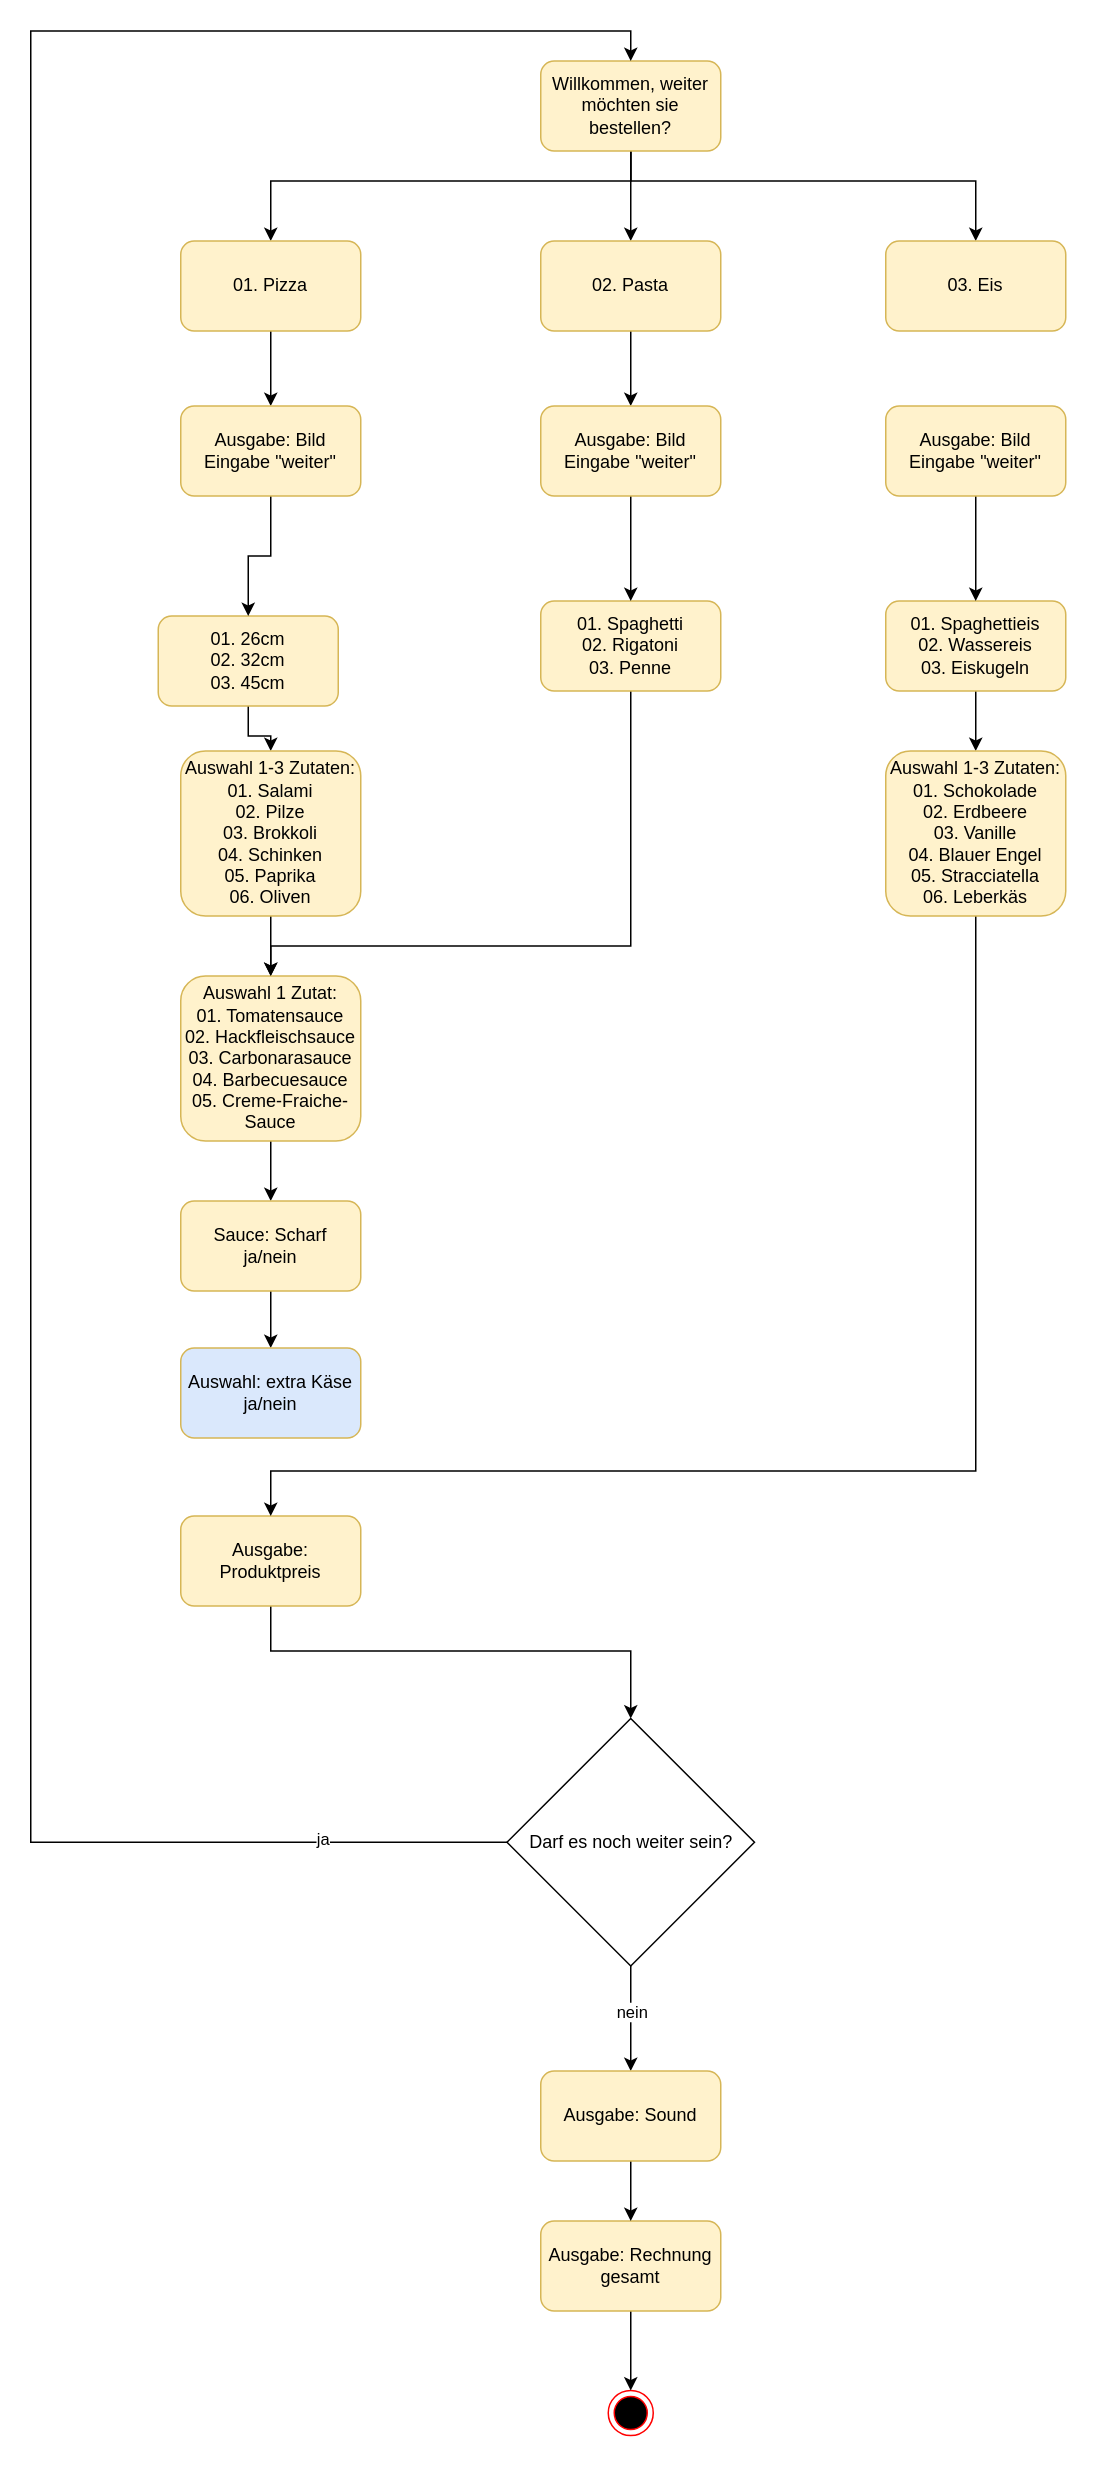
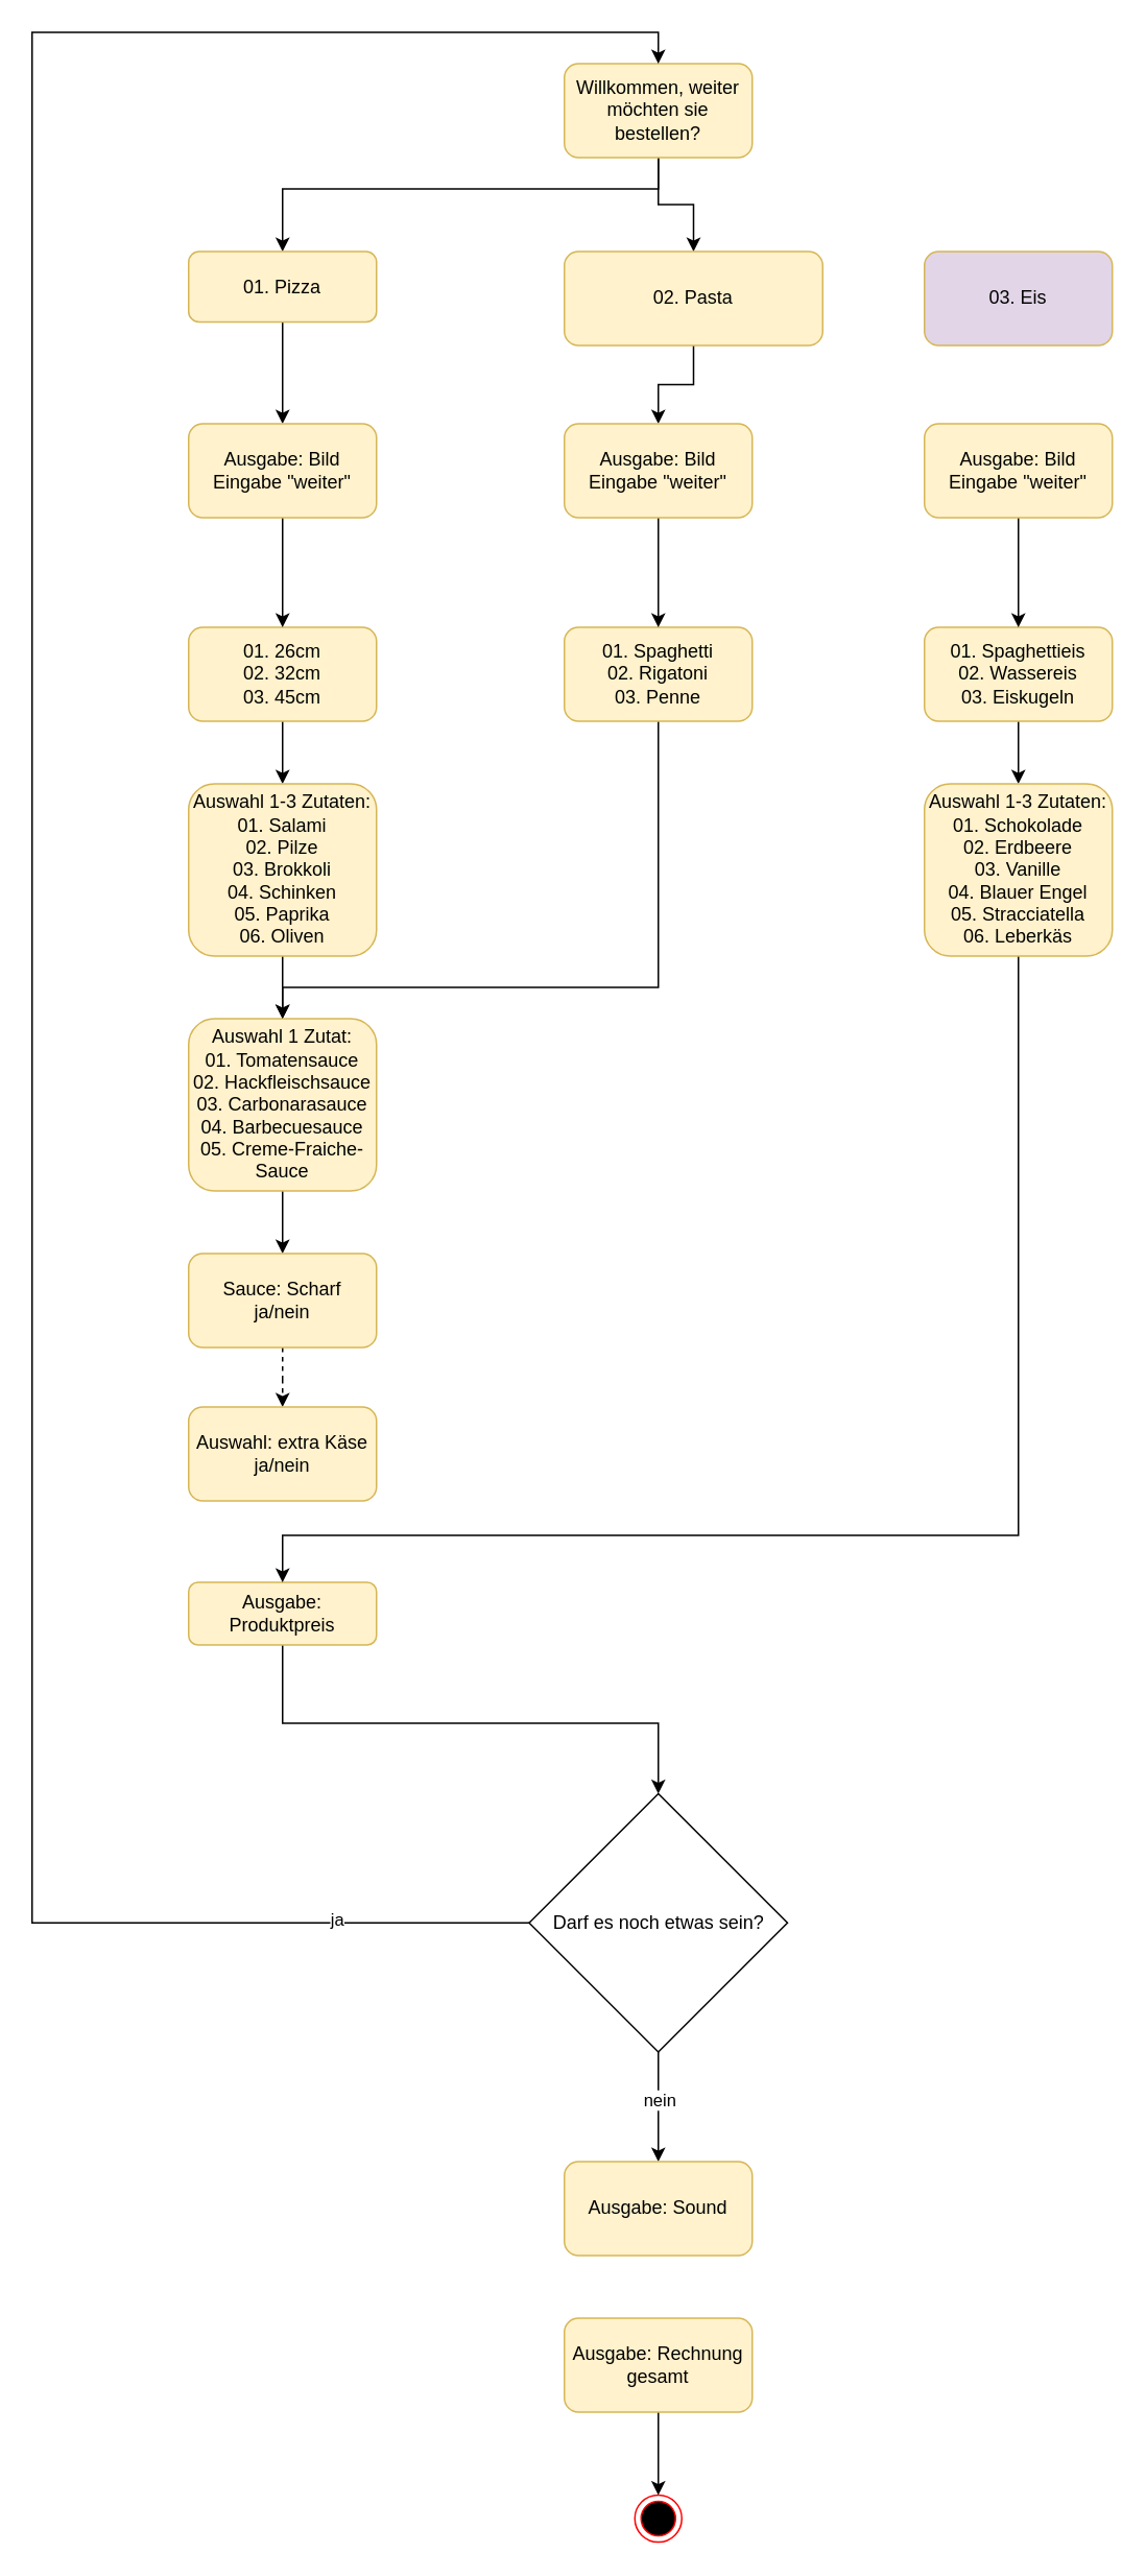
  <mxCell id="0" />
  <mxCell id="1" parent="0" />
  <mxCell id="2" style="edgeStyle=orthogonalEdgeStyle;rounded=0;orthogonalLoop=1;jettySize=auto;html=1;entryX=0.5;entryY=0;entryDx=0;entryDy=0;" edge="1" parent="1" source="5" target="9"><mxGeometry relative="1" as="geometry" /></mxCell>
  <mxCell id="3" style="edgeStyle=orthogonalEdgeStyle;rounded=0;orthogonalLoop=1;jettySize=auto;html=1;" edge="1" parent="1" source="5" target="7"><mxGeometry relative="1" as="geometry"><Array as="points"><mxPoint x="420" y="120" /><mxPoint x="180" y="120" /></Array></mxGeometry></mxCell>
- <mxCell id="4" style="edgeStyle=orthogonalEdgeStyle;rounded=0;orthogonalLoop=1;jettySize=auto;html=1;" edge="1" parent="1" source="5" target="10"><mxGeometry relative="1" as="geometry"><Array as="points"><mxPoint x="420" y="120" /><mxPoint x="650" y="120" /></Array></mxGeometry></mxCell>
  <mxCell id="5" value="Willkommen, weiter möchten sie bestellen?" style="rounded=1;whiteSpace=wrap;html=1;fillColor=#fff2cc;strokeColor=#d6b656;" parent="1" vertex="1"><mxGeometry x="360" y="40" width="120" height="60" as="geometry" /></mxCell>
  <mxCell id="6" value="" style="edgeStyle=orthogonalEdgeStyle;rounded=0;orthogonalLoop=1;jettySize=auto;html=1;" edge="1" parent="1" source="7" target="33"><mxGeometry relative="1" as="geometry" /></mxCell>
- <mxCell id="7" value="01. Pizza" style="rounded=1;whiteSpace=wrap;html=1;fillColor=#fff2cc;strokeColor=#d6b656;flipH=0;" parent="1" vertex="1"><mxGeometry x="120" y="160" width="120" height="60" as="geometry" /></mxCell>
+ <mxCell id="7" value="01. Pizza" style="rounded=1;whiteSpace=wrap;html=1;fillColor=#fff2cc;strokeColor=#d6b656;flipH=0;" parent="1" vertex="1"><mxGeometry x="120" y="160" width="120" height="45" as="geometry" /></mxCell>
  <mxCell id="8" style="edgeStyle=orthogonalEdgeStyle;rounded=0;orthogonalLoop=1;jettySize=auto;html=1;entryX=0.5;entryY=0;entryDx=0;entryDy=0;" edge="1" parent="1" source="9" target="37"><mxGeometry relative="1" as="geometry" /></mxCell>
- <mxCell id="9" value="02. Pasta" style="rounded=1;whiteSpace=wrap;html=1;fillColor=#fff2cc;strokeColor=#d6b656;" parent="1" vertex="1"><mxGeometry x="360" y="160" width="120" height="60" as="geometry" /></mxCell>
- <mxCell id="10" value="03. Eis" style="rounded=1;whiteSpace=wrap;html=1;fillColor=#fff2cc;strokeColor=#d6b656;" parent="1" vertex="1"><mxGeometry x="590" y="160" width="120" height="60" as="geometry" /></mxCell>
+ <mxCell id="9" value="02. Pasta" style="rounded=1;whiteSpace=wrap;html=1;fillColor=#fff2cc;strokeColor=#d6b656;" parent="1" vertex="1"><mxGeometry x="360" y="160" width="165" height="60" as="geometry" /></mxCell>
+ <mxCell id="10" value="03. Eis" style="rounded=1;whiteSpace=wrap;html=1;fillColor=#e1d5e7;strokeColor=#d6b656;" parent="1" vertex="1"><mxGeometry x="590" y="160" width="120" height="60" as="geometry" /></mxCell>
  <mxCell id="11" value="" style="ellipse;html=1;shape=endState;fillColor=#000000;strokeColor=#ff0000;" parent="1" vertex="1"><mxGeometry x="405" y="1593" width="30" height="30" as="geometry" /></mxCell>
  <mxCell id="12" style="edgeStyle=orthogonalEdgeStyle;rounded=0;orthogonalLoop=1;jettySize=auto;html=1;" edge="1" parent="1" source="13" target="15"><mxGeometry relative="1" as="geometry" /></mxCell>
- <mxCell id="13" value="01. 26cm&lt;br&gt;02. 32cm&lt;br&gt;03. 45cm" style="rounded=1;whiteSpace=wrap;html=1;fillColor=#fff2cc;strokeColor=#d6b656;flipH=0;" vertex="1" parent="1"><mxGeometry x="105" y="410" width="120" height="60" as="geometry" /></mxCell>
+ <mxCell id="13" value="01. 26cm&lt;br&gt;02. 32cm&lt;br&gt;03. 45cm" style="rounded=1;whiteSpace=wrap;html=1;fillColor=#fff2cc;strokeColor=#d6b656;flipH=0;" vertex="1" parent="1"><mxGeometry x="120" y="400" width="120" height="60" as="geometry" /></mxCell>
  <mxCell id="14" style="edgeStyle=orthogonalEdgeStyle;rounded=0;orthogonalLoop=1;jettySize=auto;html=1;entryX=0.5;entryY=0;entryDx=0;entryDy=0;" edge="1" parent="1" source="15" target="17"><mxGeometry relative="1" as="geometry" /></mxCell>
  <mxCell id="15" value="Auswahl 1-3 Zutaten:&lt;br&gt;01. Salami&lt;br&gt;02. Pilze&lt;br&gt;03. Brokkoli&lt;br&gt;04. Schinken&lt;br&gt;05. Paprika&lt;br&gt;06. Oliven" style="rounded=1;whiteSpace=wrap;html=1;fillColor=#fff2cc;strokeColor=#d6b656;flipH=0;" vertex="1" parent="1"><mxGeometry x="120" y="500" width="120" height="110" as="geometry" /></mxCell>
  <mxCell id="16" style="edgeStyle=orthogonalEdgeStyle;rounded=0;orthogonalLoop=1;jettySize=auto;html=1;entryX=0.5;entryY=0;entryDx=0;entryDy=0;" edge="1" parent="1" source="17" target="24"><mxGeometry relative="1" as="geometry" /></mxCell>
  <mxCell id="17" value="Auswahl 1 Zutat:&lt;br&gt;01. Tomatensauce&lt;br&gt;02. Hackfleischsauce&lt;br&gt;03. Carbonarasauce&lt;br&gt;04. Barbecuesauce&lt;br&gt;05. Creme-Fraiche-Sauce" style="rounded=1;whiteSpace=wrap;html=1;fillColor=#fff2cc;strokeColor=#d6b656;flipH=0;" vertex="1" parent="1"><mxGeometry x="120" y="650" width="120" height="110" as="geometry" /></mxCell>
  <mxCell id="18" style="edgeStyle=orthogonalEdgeStyle;rounded=0;orthogonalLoop=1;jettySize=auto;html=1;entryX=0.5;entryY=0;entryDx=0;entryDy=0;" edge="1" parent="1" source="22" target="31"><mxGeometry relative="1" as="geometry" /></mxCell>
  <mxCell id="19" value="nein" style="edgeLabel;html=1;align=center;verticalAlign=middle;resizable=0;points=[];" vertex="1" connectable="0" parent="18"><mxGeometry x="-0.143" relative="1" as="geometry"><mxPoint as="offset" /></mxGeometry></mxCell>
  <mxCell id="20" style="edgeStyle=orthogonalEdgeStyle;rounded=0;orthogonalLoop=1;jettySize=auto;html=1;entryX=0.5;entryY=0;entryDx=0;entryDy=0;" edge="1" parent="1" source="22" target="5"><mxGeometry relative="1" as="geometry"><Array as="points"><mxPoint x="20" y="1227" /><mxPoint x="20" y="20" /><mxPoint x="420" y="20" /></Array></mxGeometry></mxCell>
  <mxCell id="21" value="ja" style="edgeLabel;html=1;align=center;verticalAlign=middle;resizable=0;points=[];" vertex="1" connectable="0" parent="20"><mxGeometry x="-0.874" y="-2" relative="1" as="geometry"><mxPoint as="offset" /></mxGeometry></mxCell>
- <mxCell id="22" value="Darf es noch weiter sein?" style="rhombus;whiteSpace=wrap;html=1;flipH=0;" vertex="1" parent="1"><mxGeometry x="337.5" y="1145" width="165" height="165" as="geometry" /></mxCell>
- <mxCell id="23" style="edgeStyle=orthogonalEdgeStyle;rounded=0;orthogonalLoop=1;jettySize=auto;html=1;entryX=0.5;entryY=0;entryDx=0;entryDy=0;" edge="1" parent="1" source="24" target="25"><mxGeometry relative="1" as="geometry" /></mxCell>
+ <mxCell id="22" value="Darf es noch etwas sein?" style="rhombus;whiteSpace=wrap;html=1;flipH=0;" vertex="1" parent="1"><mxGeometry x="337.5" y="1145" width="165" height="165" as="geometry" /></mxCell>
+ <mxCell id="23" style="edgeStyle=orthogonalEdgeStyle;rounded=0;orthogonalLoop=1;jettySize=auto;html=1;entryX=0.5;entryY=0;entryDx=0;entryDy=0;dashed=1;" edge="1" parent="1" source="24" target="25"><mxGeometry relative="1" as="geometry" /></mxCell>
  <mxCell id="24" value="Sauce: Scharf&lt;br&gt;ja/nein" style="rounded=1;whiteSpace=wrap;html=1;fillColor=#fff2cc;strokeColor=#d6b656;flipH=0;" vertex="1" parent="1"><mxGeometry x="120" y="800" width="120" height="60" as="geometry" /></mxCell>
- <mxCell id="25" value="Auswahl: extra Käse&lt;br&gt;ja/nein" style="rounded=1;whiteSpace=wrap;html=1;fillColor=#dae8fc;strokeColor=#d6b656;flipH=0;" vertex="1" parent="1"><mxGeometry x="120" y="898" width="120" height="60" as="geometry" /></mxCell>
+ <mxCell id="25" value="Auswahl: extra Käse&lt;br&gt;ja/nein" style="rounded=1;whiteSpace=wrap;html=1;fillColor=#fff2cc;strokeColor=#d6b656;flipH=0;" vertex="1" parent="1"><mxGeometry x="120" y="898" width="120" height="60" as="geometry" /></mxCell>
  <mxCell id="26" style="edgeStyle=orthogonalEdgeStyle;rounded=0;orthogonalLoop=1;jettySize=auto;html=1;entryX=0.5;entryY=0;entryDx=0;entryDy=0;" edge="1" parent="1" source="27" target="11"><mxGeometry relative="1" as="geometry" /></mxCell>
  <mxCell id="27" value="Ausgabe: Rechnung gesamt" style="rounded=1;whiteSpace=wrap;html=1;fillColor=#fff2cc;strokeColor=#d6b656;flipH=0;" vertex="1" parent="1"><mxGeometry x="360" y="1480" width="120" height="60" as="geometry" /></mxCell>
  <mxCell id="28" style="edgeStyle=orthogonalEdgeStyle;rounded=0;orthogonalLoop=1;jettySize=auto;html=1;" edge="1" parent="1" source="29" target="22"><mxGeometry relative="1" as="geometry"><Array as="points"><mxPoint x="180" y="1100" /><mxPoint x="420" y="1100" /></Array></mxGeometry></mxCell>
- <mxCell id="29" value="Ausgabe: Produktpreis" style="rounded=1;whiteSpace=wrap;html=1;fillColor=#fff2cc;strokeColor=#d6b656;flipH=0;" vertex="1" parent="1"><mxGeometry x="120" y="1010" width="120" height="60" as="geometry" /></mxCell>
- <mxCell id="30" style="edgeStyle=orthogonalEdgeStyle;rounded=0;orthogonalLoop=1;jettySize=auto;html=1;entryX=0.5;entryY=0;entryDx=0;entryDy=0;" edge="1" parent="1" source="31" target="27"><mxGeometry relative="1" as="geometry" /></mxCell>
+ <mxCell id="29" value="Ausgabe: Produktpreis" style="rounded=1;whiteSpace=wrap;html=1;fillColor=#fff2cc;strokeColor=#d6b656;flipH=0;" vertex="1" parent="1"><mxGeometry x="120" y="1010" width="120" height="40" as="geometry" /></mxCell>
  <mxCell id="31" value="Ausgabe: Sound" style="rounded=1;whiteSpace=wrap;html=1;fillColor=#fff2cc;strokeColor=#d6b656;flipH=0;" vertex="1" parent="1"><mxGeometry x="360" y="1380" width="120" height="60" as="geometry" /></mxCell>
  <mxCell id="32" style="edgeStyle=orthogonalEdgeStyle;rounded=0;orthogonalLoop=1;jettySize=auto;html=1;" edge="1" parent="1" source="33" target="13"><mxGeometry relative="1" as="geometry" /></mxCell>
  <mxCell id="33" value="Ausgabe: Bild&lt;br&gt;Eingabe &quot;weiter&quot;" style="rounded=1;whiteSpace=wrap;html=1;fillColor=#fff2cc;strokeColor=#d6b656;" vertex="1" parent="1"><mxGeometry x="120" y="270" width="120" height="60" as="geometry" /></mxCell>
  <mxCell id="34" style="edgeStyle=orthogonalEdgeStyle;rounded=0;orthogonalLoop=1;jettySize=auto;html=1;entryX=0.5;entryY=0;entryDx=0;entryDy=0;" edge="1" parent="1" source="35" target="17"><mxGeometry relative="1" as="geometry"><Array as="points"><mxPoint x="420" y="630" /><mxPoint x="180" y="630" /></Array></mxGeometry></mxCell>
  <mxCell id="35" value="01. Spaghetti&lt;br&gt;02. Rigatoni&lt;br&gt;03. Penne" style="rounded=1;whiteSpace=wrap;html=1;fillColor=#fff2cc;strokeColor=#d6b656;flipH=0;" vertex="1" parent="1"><mxGeometry x="360" y="400" width="120" height="60" as="geometry" /></mxCell>
  <mxCell id="36" style="edgeStyle=orthogonalEdgeStyle;rounded=0;orthogonalLoop=1;jettySize=auto;html=1;" edge="1" parent="1" source="37" target="35"><mxGeometry relative="1" as="geometry" /></mxCell>
  <mxCell id="37" value="Ausgabe: Bild&lt;br&gt;Eingabe &quot;weiter&quot;" style="rounded=1;whiteSpace=wrap;html=1;fillColor=#fff2cc;strokeColor=#d6b656;" vertex="1" parent="1"><mxGeometry x="360" y="270" width="120" height="60" as="geometry" /></mxCell>
  <mxCell id="38" style="edgeStyle=orthogonalEdgeStyle;rounded=0;orthogonalLoop=1;jettySize=auto;html=1;entryX=0.5;entryY=0;entryDx=0;entryDy=0;" edge="1" parent="1" source="39" target="43"><mxGeometry relative="1" as="geometry" /></mxCell>
  <mxCell id="39" value="01. Spaghettieis&lt;br&gt;02. Wassereis&lt;br&gt;03. Eiskugeln" style="rounded=1;whiteSpace=wrap;html=1;fillColor=#fff2cc;strokeColor=#d6b656;flipH=0;" vertex="1" parent="1"><mxGeometry x="590" y="400" width="120" height="60" as="geometry" /></mxCell>
  <mxCell id="40" style="edgeStyle=orthogonalEdgeStyle;rounded=0;orthogonalLoop=1;jettySize=auto;html=1;" edge="1" parent="1" source="41" target="39"><mxGeometry relative="1" as="geometry" /></mxCell>
  <mxCell id="41" value="Ausgabe: Bild&lt;br&gt;Eingabe &quot;weiter&quot;" style="rounded=1;whiteSpace=wrap;html=1;fillColor=#fff2cc;strokeColor=#d6b656;" vertex="1" parent="1"><mxGeometry x="590" y="270" width="120" height="60" as="geometry" /></mxCell>
  <mxCell id="42" style="edgeStyle=orthogonalEdgeStyle;rounded=0;orthogonalLoop=1;jettySize=auto;html=1;entryX=0.5;entryY=0;entryDx=0;entryDy=0;" edge="1" parent="1" source="43" target="29"><mxGeometry relative="1" as="geometry"><Array as="points"><mxPoint x="650" y="980" /><mxPoint x="180" y="980" /></Array></mxGeometry></mxCell>
  <mxCell id="43" value="Auswahl 1-3 Zutaten:&lt;br&gt;01. Schokolade&lt;br&gt;02. Erdbeere&lt;br&gt;03. Vanille&lt;br&gt;04. Blauer Engel&lt;br&gt;05. Stracciatella&lt;br&gt;06. Leberkäs" style="rounded=1;whiteSpace=wrap;html=1;fillColor=#fff2cc;strokeColor=#d6b656;flipH=0;" vertex="1" parent="1"><mxGeometry x="590" y="500" width="120" height="110" as="geometry" /></mxCell>
